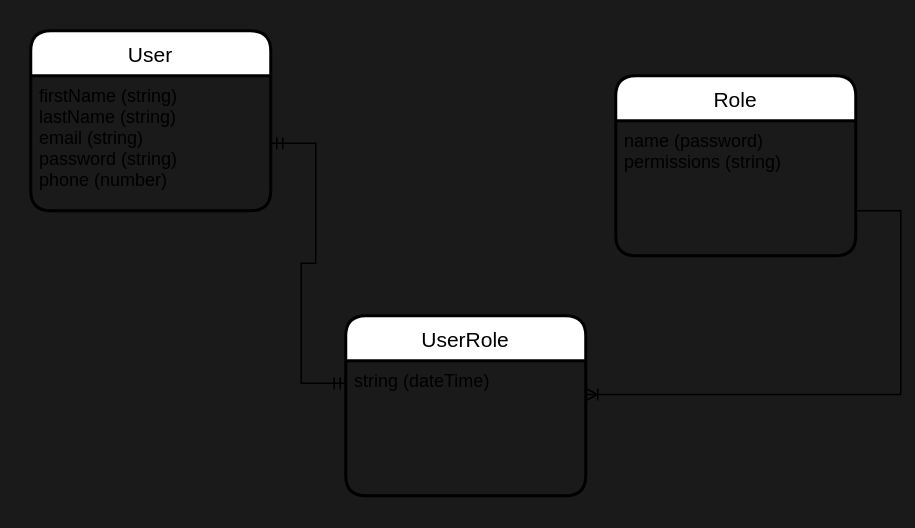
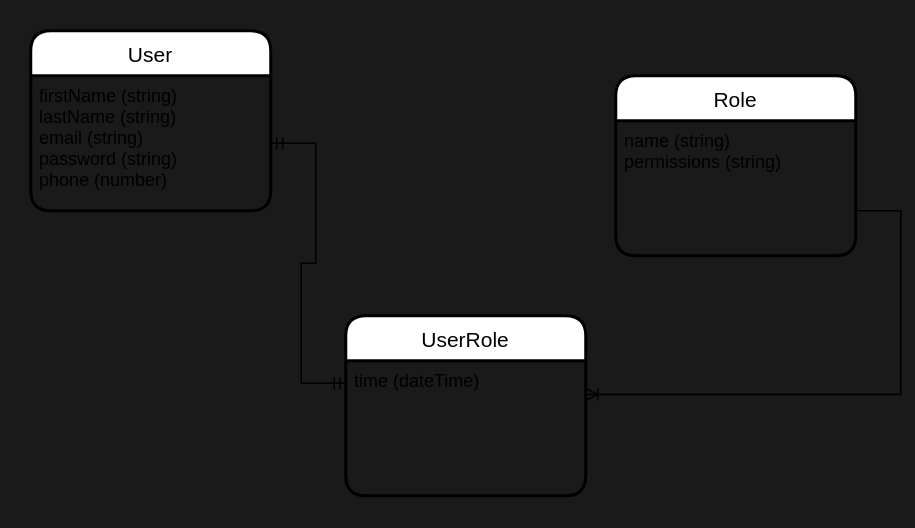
  <mxCell id="0" />
  <mxCell id="1" parent="0" />
  <mxCell id="2" value="User" style="swimlane;childLayout=stackLayout;horizontal=1;startSize=30;horizontalStack=0;rounded=1;fontSize=14;fontStyle=0;strokeWidth=2;resizeParent=0;resizeLast=1;shadow=0;dashed=0;align=center;" parent="1" vertex="1"><mxGeometry x="20" y="20" width="160" height="120" as="geometry" /></mxCell>
  <mxCell id="3" value="firstName (string)&#10;lastName (string)&#10;email (string)&#10;password (string)&#10;phone (number)" style="align=left;strokeColor=none;fillColor=none;spacingLeft=4;fontSize=12;verticalAlign=top;resizable=0;rotatable=0;part=1;" parent="2" vertex="1"><mxGeometry y="30" width="160" height="90" as="geometry" /></mxCell>
  <mxCell id="4" value="Role" style="swimlane;childLayout=stackLayout;horizontal=1;startSize=30;horizontalStack=0;rounded=1;fontSize=14;fontStyle=0;strokeWidth=2;resizeParent=0;resizeLast=1;shadow=0;dashed=0;align=center;" parent="1" vertex="1"><mxGeometry x="410" y="50" width="160" height="120" as="geometry" /></mxCell>
- <mxCell id="5" value="name (password)&#10;permissions (string)" style="align=left;strokeColor=none;fillColor=none;spacingLeft=4;fontSize=12;verticalAlign=top;resizable=0;rotatable=0;part=1;" parent="4" vertex="1"><mxGeometry y="30" width="160" height="90" as="geometry" /></mxCell>
+ <mxCell id="5" value="name (string)&#10;permissions (string)" style="align=left;strokeColor=none;fillColor=none;spacingLeft=4;fontSize=12;verticalAlign=top;resizable=0;rotatable=0;part=1;" parent="4" vertex="1"><mxGeometry y="30" width="160" height="90" as="geometry" /></mxCell>
  <mxCell id="6" value="" style="edgeStyle=entityRelationEdgeStyle;fontSize=12;html=1;endArrow=ERmandOne;startArrow=ERmandOne;rounded=0;entryX=0.002;entryY=0.166;entryDx=0;entryDy=0;entryPerimeter=0;exitX=1;exitY=0.5;exitDx=0;exitDy=0;" parent="1" source="3" target="8" edge="1"><mxGeometry width="100" height="100" relative="1" as="geometry"><mxPoint x="220" y="300" as="sourcePoint" /><mxPoint x="320" y="200" as="targetPoint" /></mxGeometry></mxCell>
  <mxCell id="7" value="UserRole" style="swimlane;childLayout=stackLayout;horizontal=1;startSize=30;horizontalStack=0;rounded=1;fontSize=14;fontStyle=0;strokeWidth=2;resizeParent=0;resizeLast=1;shadow=0;dashed=0;align=center;" parent="1" vertex="1"><mxGeometry x="230" y="210" width="160" height="120" as="geometry" /></mxCell>
- <mxCell id="8" value="string (dateTime)" style="align=left;strokeColor=none;fillColor=none;spacingLeft=4;fontSize=12;verticalAlign=top;resizable=0;rotatable=0;part=1;" parent="7" vertex="1"><mxGeometry y="30" width="160" height="90" as="geometry" /></mxCell>
+ <mxCell id="8" value="time (dateTime)" style="align=left;strokeColor=none;fillColor=none;spacingLeft=4;fontSize=12;verticalAlign=top;resizable=0;rotatable=0;part=1;" parent="7" vertex="1"><mxGeometry y="30" width="160" height="90" as="geometry" /></mxCell>
  <mxCell id="9" value="" style="edgeStyle=entityRelationEdgeStyle;fontSize=12;html=1;endArrow=ERoneToMany;rounded=0;entryX=1;entryY=0.25;entryDx=0;entryDy=0;" parent="1" target="8" edge="1"><mxGeometry width="100" height="100" relative="1" as="geometry"><mxPoint x="570" y="140" as="sourcePoint" /><mxPoint x="370" y="220" as="targetPoint" /></mxGeometry></mxCell>
